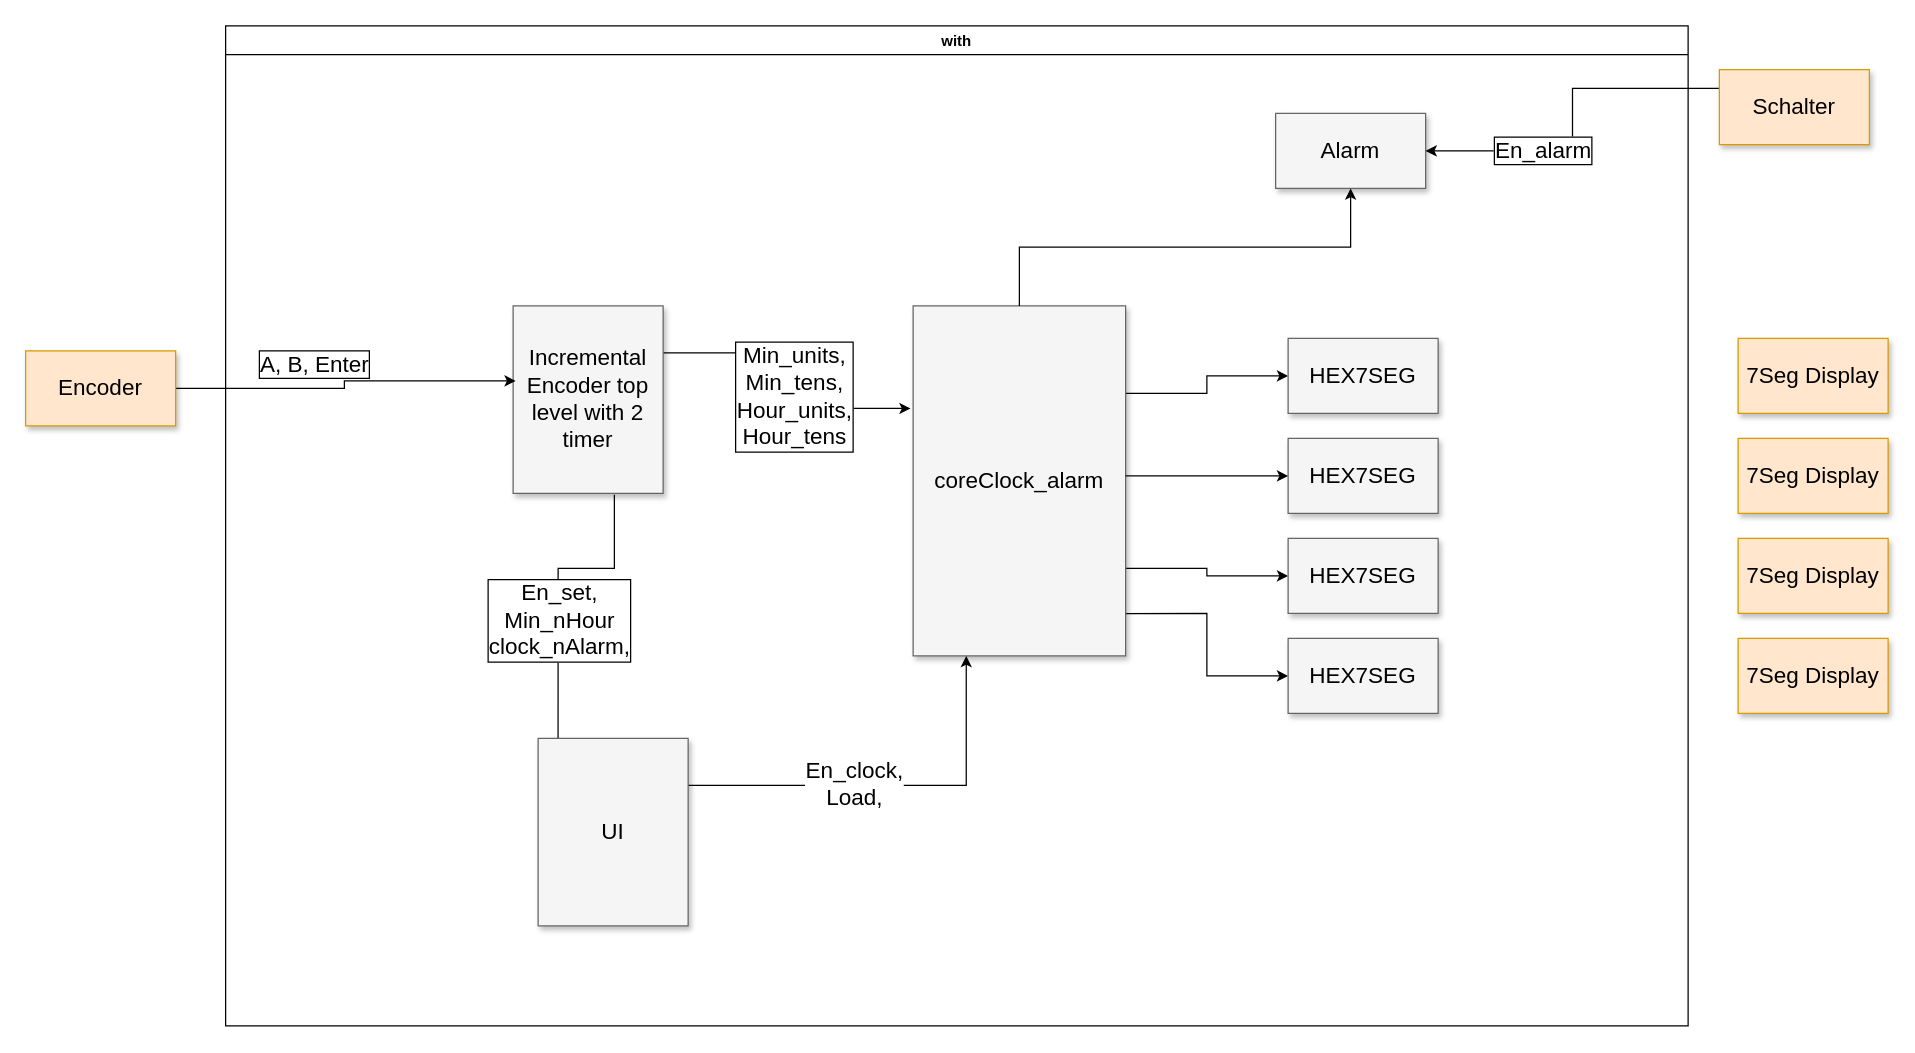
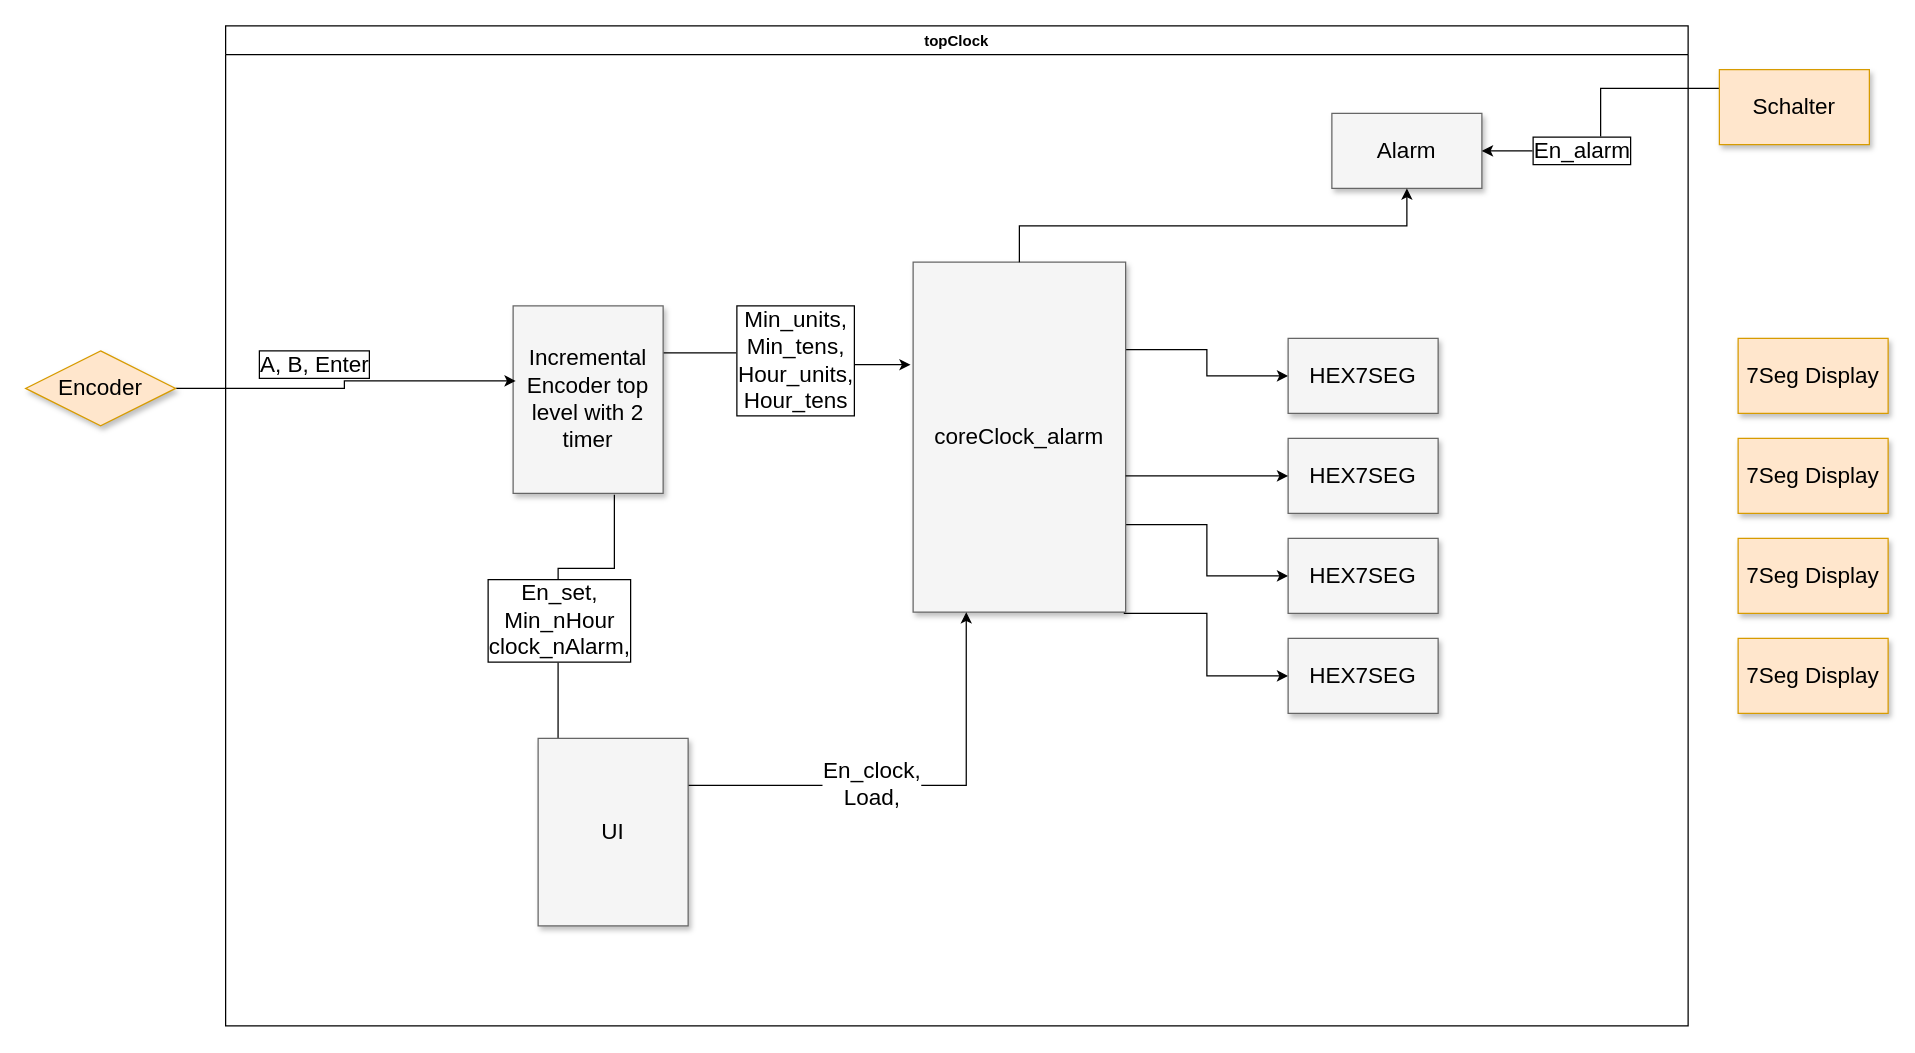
  <mxCell id="0" style=";html=1;" />
  <mxCell id="1" style=";html=1;" parent="0" />
- <mxCell id="2" value="with" style="swimlane;" parent="1" vertex="1"><mxGeometry x="180" y="20" width="1170" height="800" as="geometry" /></mxCell>
+ <mxCell id="2" value="topClock" style="swimlane;" parent="1" vertex="1"><mxGeometry x="180" y="20" width="1170" height="800" as="geometry" /></mxCell>
  <mxCell id="3" style="edgeStyle=orthogonalEdgeStyle;rounded=0;orthogonalLoop=1;jettySize=auto;html=1;exitX=1;exitY=0.25;exitDx=0;exitDy=0;entryX=-0.012;entryY=0.293;entryDx=0;entryDy=0;entryPerimeter=0;fontFamily=Helvetica;fontSize=18;fontColor=default;" parent="2" source="5" target="9" edge="1"><mxGeometry relative="1" as="geometry" /></mxCell>
  <mxCell id="4" value="Min_units,&lt;br&gt;Min_tens,&lt;br&gt;Hour_units,&lt;br&gt;Hour_tens" style="edgeLabel;html=1;align=center;verticalAlign=middle;resizable=0;points=[];fontSize=18;fontFamily=Helvetica;fontColor=default;labelBorderColor=default;" parent="3" vertex="1" connectable="0"><mxGeometry x="0.11" y="4" relative="1" as="geometry"><mxPoint as="offset" /></mxGeometry></mxCell>
  <mxCell id="5" value="Incremental Encoder top level with 2 timer" style="whiteSpace=wrap;html=1;shadow=1;fontSize=18;fillColor=#f5f5f5;strokeColor=#666666;" parent="2" vertex="1"><mxGeometry x="230" y="224" width="120" height="150" as="geometry" /></mxCell>
  <mxCell id="6" style="edgeStyle=orthogonalEdgeStyle;rounded=0;orthogonalLoop=1;jettySize=auto;html=1;exitX=1;exitY=0.25;exitDx=0;exitDy=0;fontFamily=Helvetica;fontSize=18;fontColor=default;" parent="2" source="9" target="14" edge="1"><mxGeometry relative="1" as="geometry" /></mxCell>
  <mxCell id="7" style="edgeStyle=orthogonalEdgeStyle;rounded=0;orthogonalLoop=1;jettySize=auto;html=1;exitX=1;exitY=0.75;exitDx=0;exitDy=0;entryX=0;entryY=0.5;entryDx=0;entryDy=0;fontFamily=Helvetica;fontSize=18;fontColor=default;" parent="2" source="9" target="12" edge="1"><mxGeometry relative="1" as="geometry" /></mxCell>
  <mxCell id="8" style="edgeStyle=orthogonalEdgeStyle;rounded=0;orthogonalLoop=1;jettySize=auto;html=1;exitX=0.994;exitY=0.879;exitDx=0;exitDy=0;entryX=0;entryY=0.5;entryDx=0;entryDy=0;fontFamily=Helvetica;fontSize=18;fontColor=default;exitPerimeter=0;" parent="2" source="9" target="13" edge="1"><mxGeometry relative="1" as="geometry"><Array as="points"><mxPoint x="785" y="470" /><mxPoint x="785" y="520" /></Array></mxGeometry></mxCell>
- <mxCell id="9" value="coreClock_alarm" style="whiteSpace=wrap;html=1;shadow=1;fontSize=18;fillColor=#f5f5f5;strokeColor=#666666;" parent="2" vertex="1"><mxGeometry x="550" y="224" width="170" height="280" as="geometry" /></mxCell>
- <mxCell id="10" value="Alarm" style="whiteSpace=wrap;html=1;shadow=1;fontSize=18;fillColor=#f5f5f5;strokeColor=#666666;" parent="2" vertex="1"><mxGeometry x="840" y="70" width="120" height="60" as="geometry" /></mxCell>
+ <mxCell id="9" value="coreClock_alarm" style="whiteSpace=wrap;html=1;shadow=1;fontSize=18;fillColor=#f5f5f5;strokeColor=#666666;" parent="2" vertex="1"><mxGeometry x="550" y="189" width="170" height="280" as="geometry" /></mxCell>
+ <mxCell id="10" value="Alarm" style="whiteSpace=wrap;html=1;shadow=1;fontSize=18;fillColor=#f5f5f5;strokeColor=#666666;" parent="2" vertex="1"><mxGeometry x="885" y="70" width="120" height="60" as="geometry" /></mxCell>
  <mxCell id="11" style="edgeStyle=elbowEdgeStyle;rounded=0;html=1;startArrow=none;startFill=0;jettySize=auto;orthogonalLoop=1;fontSize=18;elbow=vertical;" parent="2" source="9" target="10" edge="1"><mxGeometry relative="1" as="geometry" /></mxCell>
  <mxCell id="12" value="HEX7SEG" style="whiteSpace=wrap;html=1;shadow=1;fontSize=18;fillColor=#f5f5f5;strokeColor=#666666;" parent="2" vertex="1"><mxGeometry x="850" y="410" width="120" height="60" as="geometry" /></mxCell>
  <mxCell id="13" value="HEX7SEG" style="whiteSpace=wrap;html=1;shadow=1;fontSize=18;fillColor=#f5f5f5;strokeColor=#666666;" parent="2" vertex="1"><mxGeometry x="850" y="490" width="120" height="60" as="geometry" /></mxCell>
  <mxCell id="14" value="HEX7SEG" style="whiteSpace=wrap;html=1;shadow=1;fontSize=18;fillColor=#f5f5f5;strokeColor=#666666;" parent="2" vertex="1"><mxGeometry x="850" y="250" width="120" height="60" as="geometry" /></mxCell>
  <mxCell id="15" value="HEX7SEG" style="whiteSpace=wrap;html=1;shadow=1;fontSize=18;fillColor=#f5f5f5;strokeColor=#666666;" parent="2" vertex="1"><mxGeometry x="850" y="330" width="120" height="60" as="geometry" /></mxCell>
  <mxCell id="16" style="edgeStyle=elbowEdgeStyle;rounded=0;html=1;startArrow=none;startFill=0;jettySize=auto;orthogonalLoop=1;fontSize=18;elbow=vertical;" parent="2" source="9" target="15" edge="1"><mxGeometry relative="1" as="geometry" /></mxCell>
  <mxCell id="17" style="edgeStyle=orthogonalEdgeStyle;rounded=0;orthogonalLoop=1;jettySize=auto;html=1;exitX=0.133;exitY=0.013;exitDx=0;exitDy=0;entryX=0.675;entryY=1.007;entryDx=0;entryDy=0;fontFamily=Helvetica;fontSize=18;fontColor=default;labelBorderColor=default;entryPerimeter=0;exitPerimeter=0;endArrow=none;" parent="2" source="21" target="5" edge="1"><mxGeometry relative="1" as="geometry"><Array as="points"><mxPoint x="266" y="434" /><mxPoint x="311" y="434" /></Array></mxGeometry></mxCell>
  <mxCell id="18" value="En_set,&lt;br&gt;Min_nHour&lt;br&gt;clock_nAlarm," style="edgeLabel;html=1;align=center;verticalAlign=middle;resizable=0;points=[];fontSize=18;fontFamily=Helvetica;fontColor=default;labelBorderColor=default;" parent="17" vertex="1" connectable="0"><mxGeometry x="-0.549" y="-1" relative="1" as="geometry"><mxPoint y="-41" as="offset" /></mxGeometry></mxCell>
  <mxCell id="19" style="edgeStyle=orthogonalEdgeStyle;shape=connector;rounded=0;orthogonalLoop=1;jettySize=auto;html=1;exitX=1;exitY=0.25;exitDx=0;exitDy=0;entryX=0.25;entryY=1;entryDx=0;entryDy=0;labelBackgroundColor=default;labelBorderColor=default;strokeColor=default;fontFamily=Helvetica;fontSize=18;fontColor=default;endArrow=classic;" parent="2" source="21" target="9" edge="1"><mxGeometry relative="1" as="geometry" /></mxCell>
  <mxCell id="20" value="En_clock,&lt;br&gt;Load," style="edgeLabel;html=1;align=center;verticalAlign=middle;resizable=0;points=[];fontSize=18;fontFamily=Helvetica;fontColor=default;" parent="19" vertex="1" connectable="0"><mxGeometry x="-0.19" y="2" relative="1" as="geometry"><mxPoint y="1" as="offset" /></mxGeometry></mxCell>
  <mxCell id="21" value="UI" style="whiteSpace=wrap;html=1;shadow=1;fontSize=18;fillColor=#f5f5f5;strokeColor=#666666;" parent="2" vertex="1"><mxGeometry x="250" y="570" width="120" height="150" as="geometry" /></mxCell>
  <mxCell id="22" style="edgeStyle=orthogonalEdgeStyle;shape=connector;rounded=0;orthogonalLoop=1;jettySize=auto;html=1;exitX=0;exitY=0.25;exitDx=0;exitDy=0;labelBackgroundColor=default;labelBorderColor=default;strokeColor=default;fontFamily=Helvetica;fontSize=18;fontColor=default;endArrow=classic;" parent="1" source="24" target="10" edge="1"><mxGeometry relative="1" as="geometry" /></mxCell>
  <mxCell id="23" value="En_alarm" style="edgeLabel;html=1;align=center;verticalAlign=middle;resizable=0;points=[];fontSize=18;fontFamily=Helvetica;fontColor=default;labelBorderColor=default;" parent="22" vertex="1" connectable="0"><mxGeometry x="0.345" y="-1" relative="1" as="geometry"><mxPoint as="offset" /></mxGeometry></mxCell>
  <mxCell id="24" value="Schalter" style="whiteSpace=wrap;html=1;shadow=1;fontSize=18;fillColor=#ffe6cc;strokeColor=#d79b00;" parent="1" vertex="1"><mxGeometry x="1375" y="55" width="120" height="60" as="geometry" /></mxCell>
  <mxCell id="25" value="7Seg Display" style="whiteSpace=wrap;html=1;shadow=1;fontSize=18;fillColor=#ffe6cc;strokeColor=#d79b00;" parent="1" vertex="1"><mxGeometry x="1390" y="270" width="120" height="60" as="geometry" /></mxCell>
  <mxCell id="26" value="7Seg Display" style="whiteSpace=wrap;html=1;shadow=1;fontSize=18;fillColor=#ffe6cc;strokeColor=#d79b00;" parent="1" vertex="1"><mxGeometry x="1390" y="350" width="120" height="60" as="geometry" /></mxCell>
  <mxCell id="27" value="7Seg Display" style="whiteSpace=wrap;html=1;shadow=1;fontSize=18;fillColor=#ffe6cc;strokeColor=#d79b00;" parent="1" vertex="1"><mxGeometry x="1390" y="430" width="120" height="60" as="geometry" /></mxCell>
  <mxCell id="28" value="7Seg Display" style="whiteSpace=wrap;html=1;shadow=1;fontSize=18;fillColor=#ffe6cc;strokeColor=#d79b00;" parent="1" vertex="1"><mxGeometry x="1390" y="510" width="120" height="60" as="geometry" /></mxCell>
  <mxCell id="29" style="edgeStyle=orthogonalEdgeStyle;rounded=0;orthogonalLoop=1;jettySize=auto;html=1;exitX=1;exitY=0.5;exitDx=0;exitDy=0;entryX=0.017;entryY=0.4;entryDx=0;entryDy=0;entryPerimeter=0;fontFamily=Helvetica;fontSize=18;fontColor=default;labelBorderColor=default;" parent="1" source="31" target="5" edge="1"><mxGeometry relative="1" as="geometry" /></mxCell>
  <mxCell id="30" value="A, B, Enter" style="edgeLabel;html=1;align=center;verticalAlign=middle;resizable=0;points=[];fontSize=18;fontFamily=Helvetica;fontColor=default;labelBorderColor=default;" parent="29" vertex="1" connectable="0"><mxGeometry x="-0.223" y="-2" relative="1" as="geometry"><mxPoint x="2" y="-22" as="offset" /></mxGeometry></mxCell>
- <mxCell id="31" value="Encoder" style="whiteSpace=wrap;html=1;shadow=1;fontSize=18;fillColor=#ffe6cc;strokeColor=#d79b00;" parent="1" vertex="1"><mxGeometry x="20" y="280" width="120" height="60" as="geometry" /></mxCell>
+ <mxCell id="31" value="Encoder" style="rhombus;whiteSpace=wrap;html=1;shadow=1;fontSize=18;fillColor=#ffe6cc;strokeColor=#d79b00;" parent="1" vertex="1"><mxGeometry x="20" y="280" width="120" height="60" as="geometry" /></mxCell>
